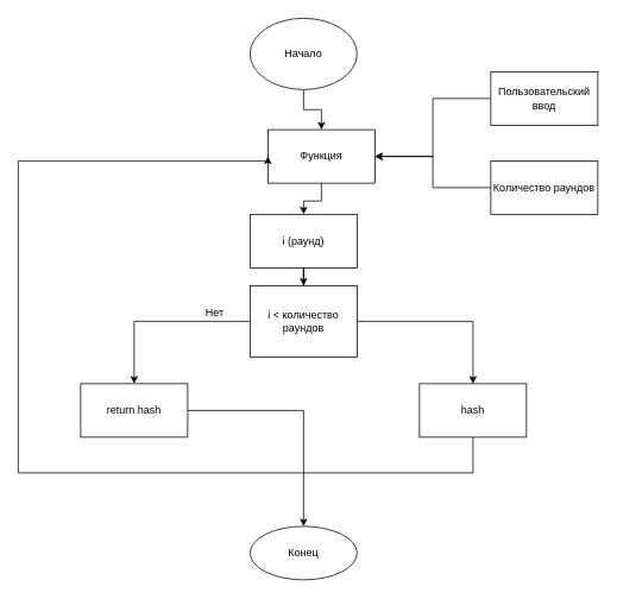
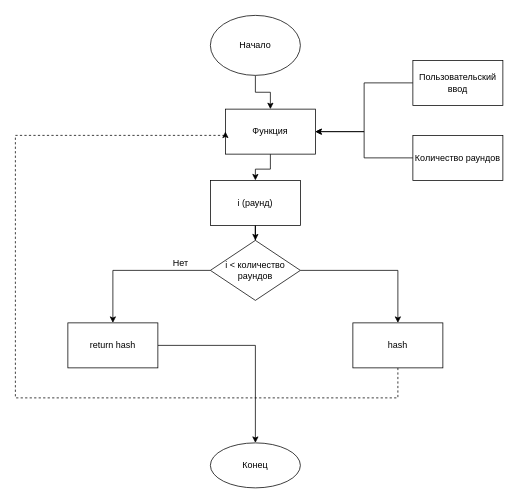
  <mxCell id="0" />
  <mxCell id="1" parent="0" />
  <mxCell id="2" value="" style="edgeStyle=orthogonalEdgeStyle;rounded=0;orthogonalLoop=1;jettySize=auto;html=1;" edge="1" parent="1" source="3" target="5"><mxGeometry relative="1" as="geometry" /></mxCell>
  <mxCell id="3" value="Начало" style="ellipse;whiteSpace=wrap;html=1;" vertex="1" parent="1"><mxGeometry x="280" y="20" width="120" height="80" as="geometry" /></mxCell>
  <mxCell id="4" value="" style="edgeStyle=orthogonalEdgeStyle;rounded=0;orthogonalLoop=1;jettySize=auto;html=1;" edge="1" parent="1" source="5" target="9"><mxGeometry relative="1" as="geometry" /></mxCell>
  <mxCell id="5" value="Функция" style="whiteSpace=wrap;html=1;" vertex="1" parent="1"><mxGeometry x="300" y="145" width="120" height="60" as="geometry" /></mxCell>
  <mxCell id="6" style="edgeStyle=orthogonalEdgeStyle;rounded=0;orthogonalLoop=1;jettySize=auto;html=1;entryX=1;entryY=0.5;entryDx=0;entryDy=0;" edge="1" parent="1" source="7" target="5"><mxGeometry relative="1" as="geometry" /></mxCell>
  <mxCell id="7" value="Пользовательский ввод" style="rounded=0;whiteSpace=wrap;html=1;" vertex="1" parent="1"><mxGeometry x="550" y="80" width="120" height="60" as="geometry" /></mxCell>
  <mxCell id="8" value="" style="edgeStyle=orthogonalEdgeStyle;rounded=0;orthogonalLoop=1;jettySize=auto;html=1;" edge="1" parent="1" source="9" target="12"><mxGeometry relative="1" as="geometry" /></mxCell>
  <mxCell id="9" value="i (раунд)" style="whiteSpace=wrap;html=1;" vertex="1" parent="1"><mxGeometry x="280" y="240" width="120" height="60" as="geometry" /></mxCell>
  <mxCell id="10" value="" style="edgeStyle=orthogonalEdgeStyle;rounded=0;orthogonalLoop=1;jettySize=auto;html=1;" edge="1" parent="1" source="12" target="16"><mxGeometry relative="1" as="geometry" /></mxCell>
  <mxCell id="11" value="" style="edgeStyle=orthogonalEdgeStyle;rounded=0;orthogonalLoop=1;jettySize=auto;html=1;" edge="1" parent="1" source="12" target="18"><mxGeometry relative="1" as="geometry" /></mxCell>
- <mxCell id="12" value="i &amp;lt; количество раундов" style="whiteSpace=wrap;html=1;rounded=0;" vertex="1" parent="1"><mxGeometry x="280" y="320" width="120" height="80" as="geometry" /></mxCell>
+ <mxCell id="12" value="i &amp;lt; количество раундов" style="rhombus;whiteSpace=wrap;html=1;" vertex="1" parent="1"><mxGeometry x="280" y="320" width="120" height="80" as="geometry" /></mxCell>
  <mxCell id="13" style="edgeStyle=orthogonalEdgeStyle;rounded=0;orthogonalLoop=1;jettySize=auto;html=1;entryX=1;entryY=0.5;entryDx=0;entryDy=0;" edge="1" parent="1" source="14" target="5"><mxGeometry relative="1" as="geometry" /></mxCell>
  <mxCell id="14" value="Количество раундов" style="rounded=0;whiteSpace=wrap;html=1;" vertex="1" parent="1"><mxGeometry x="550" y="180" width="120" height="60" as="geometry" /></mxCell>
- <mxCell id="15" style="edgeStyle=orthogonalEdgeStyle;rounded=0;orthogonalLoop=1;jettySize=auto;html=1;entryX=0;entryY=0.5;entryDx=0;entryDy=0;" edge="1" parent="1" source="16" target="5"><mxGeometry relative="1" as="geometry"><Array as="points"><mxPoint x="530" y="530" /><mxPoint x="20" y="530" /><mxPoint x="20" y="180" /></Array></mxGeometry></mxCell>
+ <mxCell id="15" style="edgeStyle=orthogonalEdgeStyle;rounded=0;orthogonalLoop=1;jettySize=auto;html=1;entryX=0;entryY=0.5;entryDx=0;entryDy=0;dashed=1;" edge="1" parent="1" source="16" target="5"><mxGeometry relative="1" as="geometry"><Array as="points"><mxPoint x="530" y="530" /><mxPoint x="20" y="530" /><mxPoint x="20" y="180" /></Array></mxGeometry></mxCell>
  <mxCell id="16" value="hash" style="whiteSpace=wrap;html=1;" vertex="1" parent="1"><mxGeometry x="470" y="430" width="120" height="60" as="geometry" /></mxCell>
  <mxCell id="17" value="" style="edgeStyle=orthogonalEdgeStyle;rounded=0;orthogonalLoop=1;jettySize=auto;html=1;" edge="1" parent="1" source="18" target="20"><mxGeometry relative="1" as="geometry" /></mxCell>
  <mxCell id="18" value="return hash" style="whiteSpace=wrap;html=1;" vertex="1" parent="1"><mxGeometry x="90" y="430" width="120" height="60" as="geometry" /></mxCell>
  <mxCell id="19" value="Нет" style="text;html=1;align=center;verticalAlign=middle;resizable=0;points=[];autosize=1;strokeColor=none;fillColor=none;" vertex="1" parent="1"><mxGeometry x="220" y="340" width="40" height="20" as="geometry" /></mxCell>
  <mxCell id="20" value="Конец" style="ellipse;whiteSpace=wrap;html=1;" vertex="1" parent="1"><mxGeometry x="280" y="590" width="120" height="60" as="geometry" /></mxCell>
